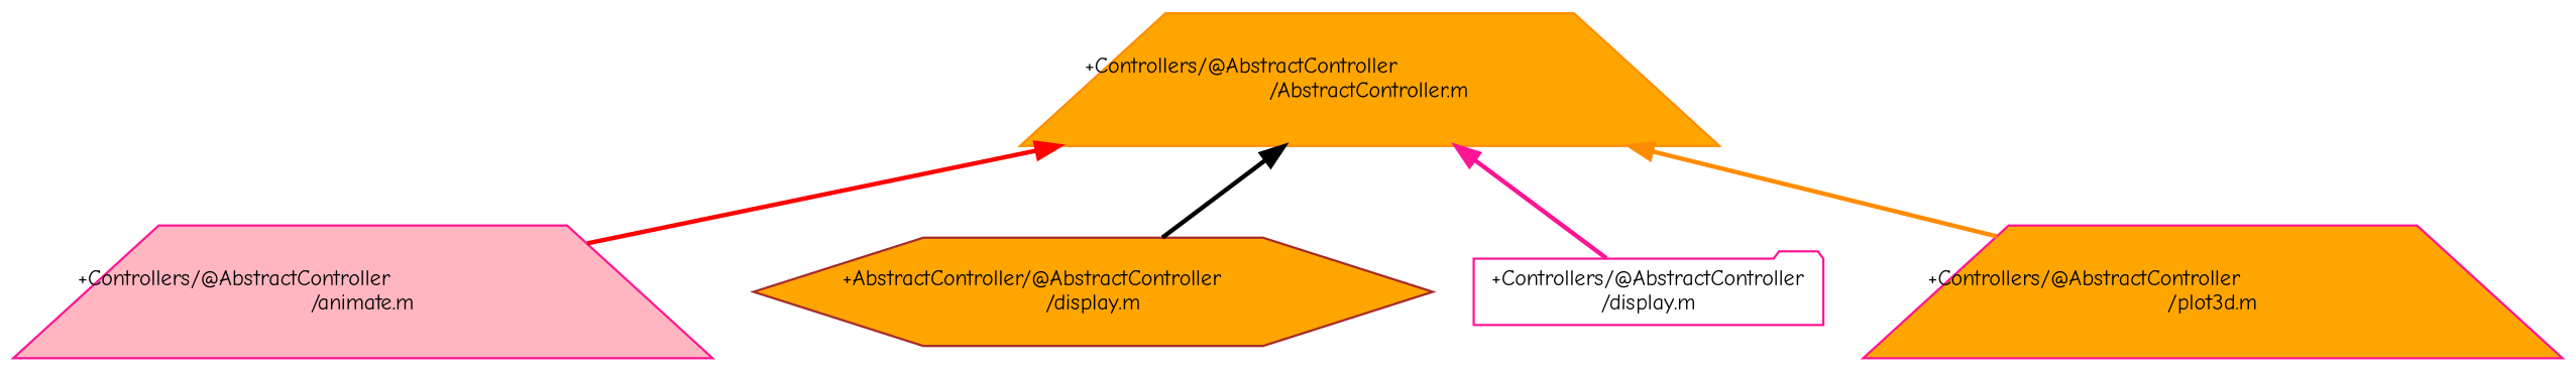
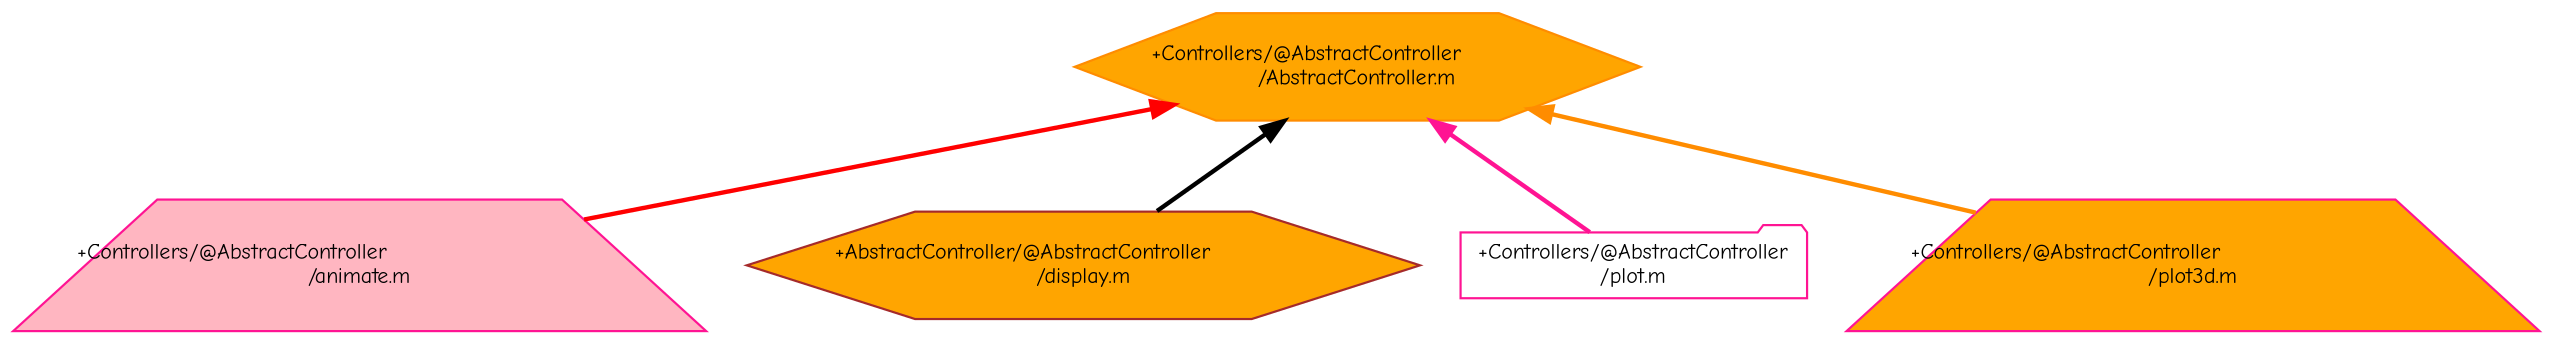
  digraph {
    fontname="Comic Neue"
    node [color=deeppink fillcolor=orange fontname="Comic Neue" fontsize=10 shape=hexagon style=filled]
    edge [dir=back fontname="Comic Neue" fontsize=10 labelfontname=FreeSans labelfontsize=10 style=bold]
-   n1 [color=darkorange fontcolor=black height=0.2 label="+Controllers/@AbstractController\l/AbstractController.m" shape=trapezium width=0.4]
+   n1 [color=darkorange fontcolor=black height=0.2 label="+Controllers/@AbstractController\l/AbstractController.m" width=0.4]
    n2 [fillcolor=lightpink height=0.2 label="+Controllers/@AbstractController\l/animate.m" shape=trapezium width=0.4]
    n3 [color=brown height=0.2 label="+AbstractController/@AbstractController\l/display.m" width=0.4]
-   n4 [fillcolor=white height=0.2 label="+Controllers/@AbstractController\l/display.m" shape=folder width=0.4]
+   n4 [fillcolor=white height=0.2 label="+Controllers/@AbstractController\l/plot.m" shape=folder width=0.4]
    n5 [height=0.2 label="+Controllers/@AbstractController\l/plot3d.m" shape=trapezium width=0.4]
    n1 -> n2 [color=red]
    n1 -> n3 [color=black]
    n1 -> n4 [color=deeppink]
    n1 -> n5 [color=darkorange]
  }
